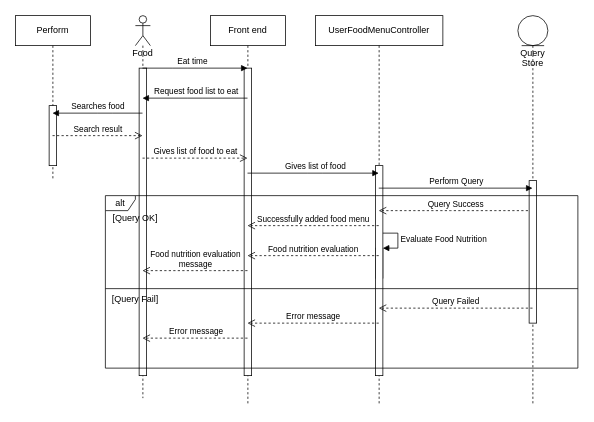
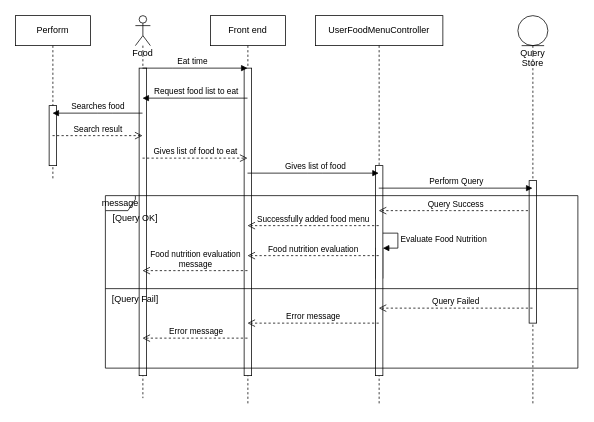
  <mxCell id="0" />
  <mxCell id="1" parent="0" />
  <mxCell id="2" value="Food" style="shape=umlLifeline;participant=umlActor;perimeter=lifelinePerimeter;whiteSpace=wrap;html=1;container=1;collapsible=0;recursiveResize=0;verticalAlign=top;spacingTop=36;outlineConnect=0;" vertex="1" parent="1"><mxGeometry x="180" y="20" width="20" height="510" as="geometry" /></mxCell>
  <mxCell id="3" value="" style="html=1;points=[];perimeter=orthogonalPerimeter;" vertex="1" parent="2"><mxGeometry x="5" y="70" width="10" height="410" as="geometry" /></mxCell>
  <mxCell id="4" value="Front end" style="shape=umlLifeline;perimeter=lifelinePerimeter;whiteSpace=wrap;html=1;container=1;collapsible=0;recursiveResize=0;outlineConnect=0;" vertex="1" parent="1"><mxGeometry x="280" y="20" width="100" height="520" as="geometry" /></mxCell>
  <mxCell id="5" value="" style="html=1;points=[];perimeter=orthogonalPerimeter;fillColor=#000000;strokeColor=none;" vertex="1" parent="4"><mxGeometry x="47.5" y="260" width="5" height="100" as="geometry" /></mxCell>
  <mxCell id="6" value="" style="html=1;points=[];perimeter=orthogonalPerimeter;" vertex="1" parent="4"><mxGeometry x="45" y="70" width="10" height="410" as="geometry" /></mxCell>
  <mxCell id="7" value="UserFoodMenuController" style="shape=umlLifeline;perimeter=lifelinePerimeter;whiteSpace=wrap;html=1;container=1;collapsible=0;recursiveResize=0;outlineConnect=0;" vertex="1" parent="1"><mxGeometry x="420" y="20" width="170" height="520" as="geometry" /></mxCell>
  <mxCell id="8" value="" style="html=1;points=[];perimeter=orthogonalPerimeter;" vertex="1" parent="7"><mxGeometry x="80" y="310" width="10" height="40" as="geometry" /></mxCell>
  <mxCell id="9" value="Evaluate Food Nutrition" style="edgeStyle=orthogonalEdgeStyle;html=1;align=left;spacingLeft=2;endArrow=block;rounded=0;entryX=1;entryY=0;" edge="1" target="8" parent="7"><mxGeometry relative="1" as="geometry"><mxPoint x="85" y="290" as="sourcePoint" /><Array as="points"><mxPoint x="110" y="290" /></Array></mxGeometry></mxCell>
  <mxCell id="10" value="" style="html=1;points=[];perimeter=orthogonalPerimeter;" vertex="1" parent="7"><mxGeometry x="80" y="200" width="10" height="280" as="geometry" /></mxCell>
  <mxCell id="11" value="" style="html=1;verticalAlign=bottom;endArrow=block;" edge="1" parent="1" source="2" target="4"><mxGeometry width="80" relative="1" as="geometry"><mxPoint x="470" y="180" as="sourcePoint" /><mxPoint x="550" y="180" as="targetPoint" /><Array as="points"><mxPoint x="240" y="90" /></Array></mxGeometry></mxCell>
  <mxCell id="12" value="Eat time" style="edgeLabel;html=1;align=center;verticalAlign=middle;resizable=0;points=[];" vertex="1" connectable="0" parent="11"><mxGeometry x="-0.283" y="1" relative="1" as="geometry"><mxPoint x="15.5" y="-9" as="offset" /></mxGeometry></mxCell>
  <mxCell id="13" value="Request food list to eat" style="html=1;verticalAlign=bottom;endArrow=block;" edge="1" parent="1" source="4" target="2"><mxGeometry x="-0.007" width="80" relative="1" as="geometry"><mxPoint x="440" y="260" as="sourcePoint" /><mxPoint x="520" y="260" as="targetPoint" /><Array as="points"><mxPoint x="260" y="130" /></Array><mxPoint x="1" as="offset" /></mxGeometry></mxCell>
  <mxCell id="14" value="Perform" style="shape=umlLifeline;perimeter=lifelinePerimeter;whiteSpace=wrap;html=1;container=1;collapsible=0;recursiveResize=0;outlineConnect=0;" vertex="1" parent="1"><mxGeometry x="20" y="20" width="100" height="220" as="geometry" /></mxCell>
  <mxCell id="15" value="" style="html=1;points=[];perimeter=orthogonalPerimeter;" vertex="1" parent="14"><mxGeometry x="45" y="120" width="10" height="80" as="geometry" /></mxCell>
  <mxCell id="16" value="Searches food" style="html=1;verticalAlign=bottom;endArrow=block;" edge="1" parent="1" source="2" target="14"><mxGeometry width="80" relative="1" as="geometry"><mxPoint x="440" y="260" as="sourcePoint" /><mxPoint x="520" y="260" as="targetPoint" /><Array as="points"><mxPoint x="140" y="150" /></Array></mxGeometry></mxCell>
  <mxCell id="17" value="Search result" style="html=1;verticalAlign=bottom;endArrow=open;dashed=1;endSize=8;" edge="1" parent="1" source="14" target="2"><mxGeometry relative="1" as="geometry"><mxPoint x="520" y="260" as="sourcePoint" /><mxPoint x="440" y="260" as="targetPoint" /><Array as="points"><mxPoint x="140" y="180" /></Array></mxGeometry></mxCell>
  <mxCell id="18" value="Gives list of food to eat" style="html=1;verticalAlign=bottom;endArrow=open;dashed=1;endSize=8;" edge="1" parent="1" source="2" target="4"><mxGeometry relative="1" as="geometry"><mxPoint x="520" y="260" as="sourcePoint" /><mxPoint x="440" y="260" as="targetPoint" /><Array as="points"><mxPoint x="260" y="210" /></Array></mxGeometry></mxCell>
  <mxCell id="19" value="Gives list of food" style="html=1;verticalAlign=bottom;endArrow=block;align=center;" edge="1" parent="1" source="4" target="7"><mxGeometry x="0.034" width="80" relative="1" as="geometry"><mxPoint x="440" y="260" as="sourcePoint" /><mxPoint x="500" y="260" as="targetPoint" /><Array as="points"><mxPoint x="420" y="230" /></Array><mxPoint as="offset" /></mxGeometry></mxCell>
  <mxCell id="20" value="Query Success" style="html=1;verticalAlign=bottom;endArrow=open;dashed=1;endSize=8;" edge="1" parent="1" source="22" target="7"><mxGeometry relative="1" as="geometry"><mxPoint x="709.5" y="280" as="sourcePoint" /><mxPoint x="440" y="260" as="targetPoint" /><Array as="points"><mxPoint x="610" y="280" /></Array></mxGeometry></mxCell>
  <mxCell id="21" value="Successfully added food menu" style="html=1;verticalAlign=bottom;endArrow=open;dashed=1;endSize=8;" edge="1" parent="1" source="7" target="4"><mxGeometry relative="1" as="geometry"><mxPoint x="520" y="260" as="sourcePoint" /><mxPoint x="440" y="260" as="targetPoint" /><Array as="points"><mxPoint x="450" y="300" /></Array></mxGeometry></mxCell>
  <mxCell id="22" value="Query Store" style="shape=umlLifeline;participant=umlEntity;perimeter=lifelinePerimeter;whiteSpace=wrap;html=1;container=1;collapsible=0;recursiveResize=0;verticalAlign=top;spacingTop=36;outlineConnect=0;" vertex="1" parent="1"><mxGeometry x="690" y="20" width="40" height="520" as="geometry" /></mxCell>
  <mxCell id="23" value="" style="html=1;points=[];perimeter=orthogonalPerimeter;" vertex="1" parent="22"><mxGeometry x="15" y="220" width="10" height="190" as="geometry" /></mxCell>
  <mxCell id="24" value="Food nutrition evaluation" style="html=1;verticalAlign=bottom;endArrow=open;dashed=1;endSize=8;" edge="1" parent="1" source="7" target="4"><mxGeometry relative="1" as="geometry"><mxPoint x="520" y="260" as="sourcePoint" /><mxPoint x="440" y="260" as="targetPoint" /><Array as="points"><mxPoint x="420" y="340" /></Array></mxGeometry></mxCell>
  <mxCell id="25" value="Food nutrition evaluation &lt;br&gt;message" style="html=1;verticalAlign=bottom;endArrow=open;dashed=1;endSize=8;" edge="1" parent="1" source="4" target="2"><mxGeometry relative="1" as="geometry"><mxPoint x="520" y="260" as="sourcePoint" /><mxPoint x="440" y="260" as="targetPoint" /><Array as="points"><mxPoint x="270" y="360" /></Array></mxGeometry></mxCell>
  <mxCell id="26" value="" style="line;strokeWidth=1;fillColor=none;align=left;verticalAlign=middle;spacingTop=-1;spacingLeft=3;spacingRight=3;rotatable=0;labelPosition=right;points=[];portConstraint=eastwest;" vertex="1" parent="1"><mxGeometry x="140" y="380" width="630" height="8" as="geometry" /></mxCell>
  <mxCell id="27" value="Query Failed" style="html=1;verticalAlign=bottom;endArrow=open;dashed=1;endSize=8;" edge="1" parent="1" source="22" target="7"><mxGeometry relative="1" as="geometry"><mxPoint x="719.5" y="290" as="sourcePoint" /><mxPoint x="514.5" y="290" as="targetPoint" /><Array as="points"><mxPoint x="630" y="410" /></Array></mxGeometry></mxCell>
  <mxCell id="28" value="[Query OK]" style="text;html=1;strokeColor=none;fillColor=none;align=center;verticalAlign=middle;whiteSpace=wrap;rounded=0;" vertex="1" parent="1"><mxGeometry x="140" y="280" width="80" height="20" as="geometry" /></mxCell>
  <mxCell id="29" value="[Query Fail]" style="text;html=1;strokeColor=none;fillColor=none;align=center;verticalAlign=middle;whiteSpace=wrap;rounded=0;" vertex="1" parent="1"><mxGeometry x="140" y="388" width="80" height="20" as="geometry" /></mxCell>
  <mxCell id="30" value="Error message" style="html=1;verticalAlign=bottom;endArrow=open;dashed=1;endSize=8;" edge="1" parent="1" source="7" target="4"><mxGeometry relative="1" as="geometry"><mxPoint x="485" y="440" as="sourcePoint" /><mxPoint x="405" y="440" as="targetPoint" /><Array as="points"><mxPoint x="420" y="430" /></Array></mxGeometry></mxCell>
  <mxCell id="31" value="Error message" style="html=1;verticalAlign=bottom;endArrow=open;dashed=1;endSize=8;" edge="1" parent="1" source="4" target="2"><mxGeometry x="-0.007" relative="1" as="geometry"><mxPoint x="290" y="450" as="sourcePoint" /><mxPoint x="210" y="450" as="targetPoint" /><Array as="points"><mxPoint x="270" y="450" /></Array><mxPoint x="1" as="offset" /></mxGeometry></mxCell>
  <mxCell id="32" value="Perform Query" style="html=1;verticalAlign=bottom;endArrow=block;" edge="1" parent="1" source="7" target="22"><mxGeometry width="80" relative="1" as="geometry"><mxPoint x="440" y="260" as="sourcePoint" /><mxPoint x="709.5" y="250" as="targetPoint" /><Array as="points"><mxPoint x="640" y="250" /></Array></mxGeometry></mxCell>
- <mxCell id="33" value="alt" style="shape=umlFrame;whiteSpace=wrap;html=1;width=40;height=20;" vertex="1" parent="1"><mxGeometry x="140" y="260" width="630" height="230" as="geometry" /></mxCell>
+ <mxCell id="33" value="message" style="shape=umlFrame;whiteSpace=wrap;html=1;width=40;height=20;" vertex="1" parent="1"><mxGeometry x="140" y="260" width="630" height="230" as="geometry" /></mxCell>
